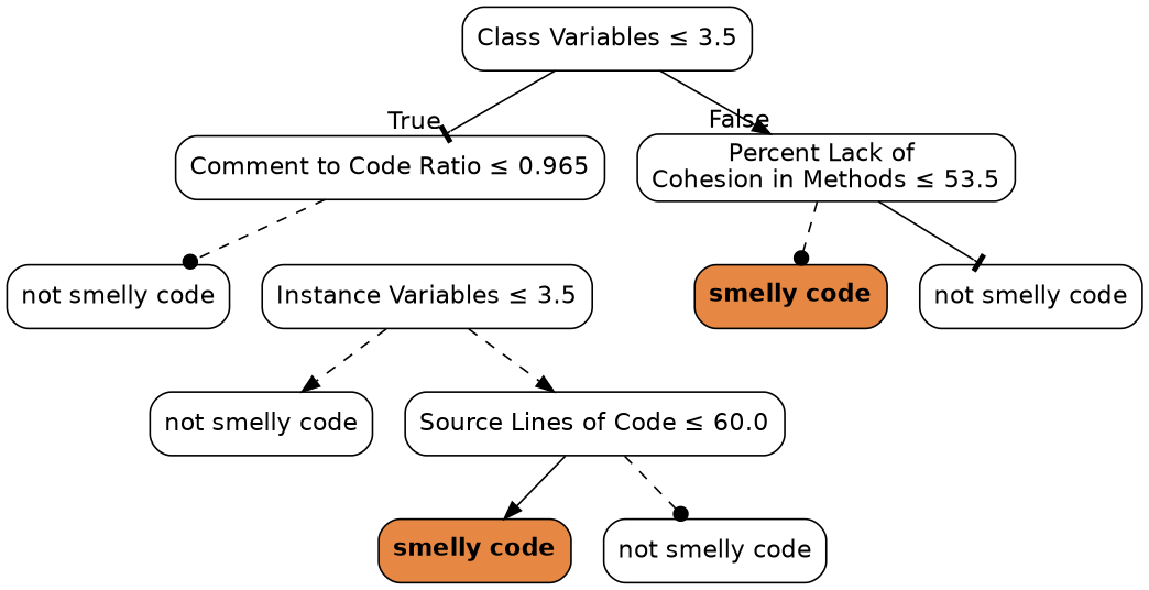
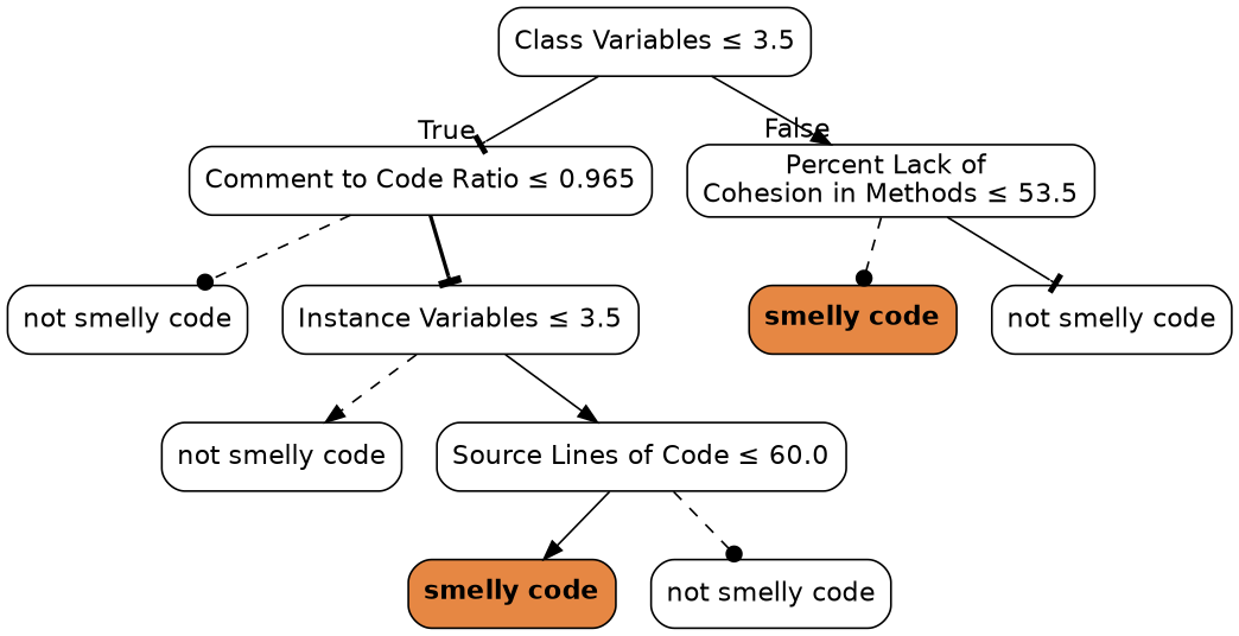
  digraph {
    fontname="DejaVu Sans"
    node [color=black fillcolor="#FFFFFF" fontname="DejaVu Sans" shape=box style="filled, rounded"]
    edge [arrowhead=normal fontname="DejaVu Sans" style=dashed]
    n1 [label=<Class Variables &le; 3.5>]
    n2 [label=<Comment to Code Ratio &le; 0.965>]
    n3 [label=<Percent Lack of <br/>Cohesion in Methods &le; 53.5>]
    n4 [label=<not smelly code>]
    n5 [label=<Instance Variables &le; 3.5>]
    n6 [fillcolor="#e68743" label=<<b>smelly code</b>>]
    n7 [label=<not smelly code>]
    n8 [label=<not smelly code>]
    n9 [label=<Source Lines of Code &le; 60.0>]
    n10 [fillcolor="#e68743" label=<<b>smelly code</b>>]
    n11 [label=<not smelly code>]
    n1 -> n2 [arrowhead=tee headlabel=True labelangle=45 labeldistance=2.5 style=solid]
    n1 -> n3 [headlabel=False labelangle=-45 labeldistance=2.5 style=solid]
    n2 -> n4 [arrowhead=dot]
+   n2 -> n5 [arrowhead=tee style=bold]
    n3 -> n6 [arrowhead=dot]
    n3 -> n7 [arrowhead=tee style=solid]
    n5 -> n8
-   n5 -> n9
+   n5 -> n9 [style=solid]
    n9 -> n10 [style=solid]
    n9 -> n11 [arrowhead=dot]
  }
